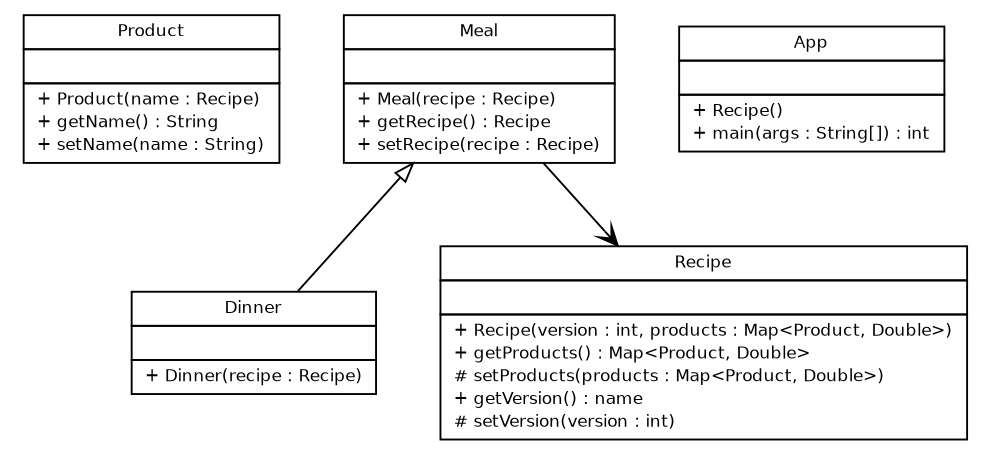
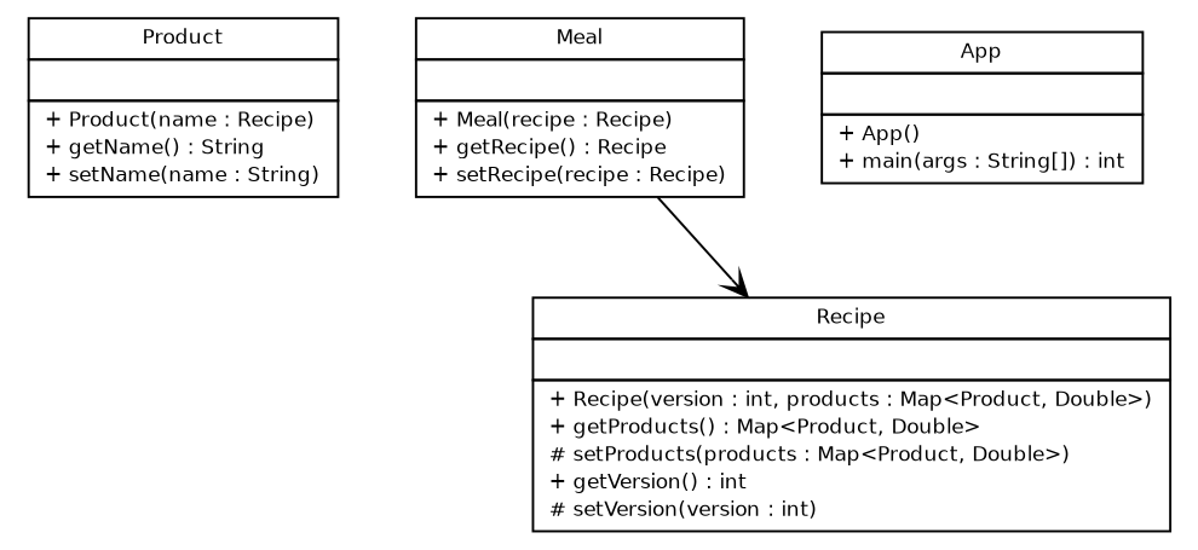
  digraph {
    nodesep=0.25
    ranksep=0.5
    node [fontcolor=black fontname=Helvetica fontsize=9.0 shape=plaintext]
    edge [fontname=Helvetica headport=p labelfontname=Helvetica labelfontsize=10 tailport=p]
    n1 [label=<<table title="org.nicepop.domain.Product" border="0" cellborder="1" cellspacing="0" cellpadding="2" port="p" href="./Product.html"> 		<tr><td><table border="0" cellspacing="0" cellpadding="1"> <tr><td align="center" balign="center"> Product </td></tr> 		</table></td></tr> 		<tr><td><table border="0" cellspacing="0" cellpadding="1"> <tr><td align="left" balign="left">  </td></tr> 		</table></td></tr> 		<tr><td><table border="0" cellspacing="0" cellpadding="1"> <tr><td align="left" balign="left"> + Product(name : Recipe) </td></tr> <tr><td align="left" balign="left"> + getName() : String </td></tr> <tr><td align="left" balign="left"> + setName(name : String) </td></tr> 		</table></td></tr> 		</table>>]
    n2 [label=<<table title="org.nicepop.domain.Meal" border="0" cellborder="1" cellspacing="0" cellpadding="2" port="p" href="./Meal.html"> 		<tr><td><table border="0" cellspacing="0" cellpadding="1"> <tr><td align="center" balign="center"> Meal </td></tr> 		</table></td></tr> 		<tr><td><table border="0" cellspacing="0" cellpadding="1"> <tr><td align="left" balign="left">  </td></tr> 		</table></td></tr> 		<tr><td><table border="0" cellspacing="0" cellpadding="1"> <tr><td align="left" balign="left"> + Meal(recipe : Recipe) </td></tr> <tr><td align="left" balign="left"> + getRecipe() : Recipe </td></tr> <tr><td align="left" balign="left"> + setRecipe(recipe : Recipe) </td></tr> 		</table></td></tr> 		</table>>]
-   n3 [label=<<table title="org.nicepop.domain.Dinner" border="0" cellborder="1" cellspacing="0" cellpadding="2" port="p" href="./Dinner.html"> 		<tr><td><table border="0" cellspacing="0" cellpadding="1"> <tr><td align="center" balign="center"> Dinner </td></tr> 		</table></td></tr> 		<tr><td><table border="0" cellspacing="0" cellpadding="1"> <tr><td align="left" balign="left">  </td></tr> 		</table></td></tr> 		<tr><td><table border="0" cellspacing="0" cellpadding="1"> <tr><td align="left" balign="left"> + Dinner(recipe : Recipe) </td></tr> 		</table></td></tr> 		</table>>]
-   n4 [label=<<table title="org.nicepop.domain.Recipe" border="0" cellborder="1" cellspacing="0" cellpadding="2" port="p" href="./Recipe.html"> 		<tr><td><table border="0" cellspacing="0" cellpadding="1"> <tr><td align="center" balign="center"> Recipe </td></tr> 		</table></td></tr> 		<tr><td><table border="0" cellspacing="0" cellpadding="1"> <tr><td align="left" balign="left">  </td></tr> 		</table></td></tr> 		<tr><td><table border="0" cellspacing="0" cellpadding="1"> <tr><td align="left" balign="left"> + Recipe(version : int, products : Map&lt;Product, Double&gt;) </td></tr> <tr><td align="left" balign="left"> + getProducts() : Map&lt;Product, Double&gt; </td></tr> <tr><td align="left" balign="left"> # setProducts(products : Map&lt;Product, Double&gt;) </td></tr> <tr><td align="left" balign="left"> + getVersion() : name </td></tr> <tr><td align="left" balign="left"> # setVersion(version : int) </td></tr> 		</table></td></tr> 		</table>>]
-   n5 [label=<<table title="org.nicepop.domain.App" border="0" cellborder="1" cellspacing="0" cellpadding="2" port="p" href="./App.html"> 		<tr><td><table border="0" cellspacing="0" cellpadding="1"> <tr><td align="center" balign="center"> App </td></tr> 		</table></td></tr> 		<tr><td><table border="0" cellspacing="0" cellpadding="1"> <tr><td align="left" balign="left">  </td></tr> 		</table></td></tr> 		<tr><td><table border="0" cellspacing="0" cellpadding="1"> <tr><td align="left" balign="left"> + Recipe() </td></tr> <tr><td align="left" balign="left"> + main(args : String[]) : int </td></tr> 		</table></td></tr> 		</table>>]
-   n2 -> n3 [arrowtail=empty dir=back fontsize=10]
+   n4 [label=<<table title="org.nicepop.domain.Recipe" border="0" cellborder="1" cellspacing="0" cellpadding="2" port="p" href="./Recipe.html"> 		<tr><td><table border="0" cellspacing="0" cellpadding="1"> <tr><td align="center" balign="center"> Recipe </td></tr> 		</table></td></tr> 		<tr><td><table border="0" cellspacing="0" cellpadding="1"> <tr><td align="left" balign="left">  </td></tr> 		</table></td></tr> 		<tr><td><table border="0" cellspacing="0" cellpadding="1"> <tr><td align="left" balign="left"> + Recipe(version : int, products : Map&lt;Product, Double&gt;) </td></tr> <tr><td align="left" balign="left"> + getProducts() : Map&lt;Product, Double&gt; </td></tr> <tr><td align="left" balign="left"> # setProducts(products : Map&lt;Product, Double&gt;) </td></tr> <tr><td align="left" balign="left"> + getVersion() : int </td></tr> <tr><td align="left" balign="left"> # setVersion(version : int) </td></tr> 		</table></td></tr> 		</table>>]
+   n5 [label=<<table title="org.nicepop.domain.App" border="0" cellborder="1" cellspacing="0" cellpadding="2" port="p" href="./App.html"> 		<tr><td><table border="0" cellspacing="0" cellpadding="1"> <tr><td align="center" balign="center"> App </td></tr> 		</table></td></tr> 		<tr><td><table border="0" cellspacing="0" cellpadding="1"> <tr><td align="left" balign="left">  </td></tr> 		</table></td></tr> 		<tr><td><table border="0" cellspacing="0" cellpadding="1"> <tr><td align="left" balign="left"> + App() </td></tr> <tr><td align="left" balign="left"> + main(args : String[]) : int </td></tr> 		</table></td></tr> 		</table>>]
    n2 -> n4 [arrowhead=open color=black fontcolor=black fontsize=10.0]
  }
